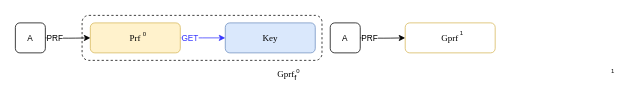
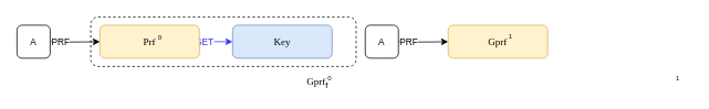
  <mxCell id="0" />
  <mxCell id="1" parent="0" />
  <mxCell id="2" value="GET" style="edgeStyle=orthogonalEdgeStyle;rounded=1;orthogonalLoop=1;jettySize=auto;html=1;exitX=1;exitY=0.5;exitDx=0;exitDy=0;entryX=0;entryY=0.5;entryDx=0;entryDy=0;strokeColor=#3333FF;fontSize=11;fontColor=#3333FF;align=left;" parent="1" source="5" target="6" edge="1"><mxGeometry x="-0.333" y="-20" relative="1" as="geometry"><Array as="points"><mxPoint x="260" y="50" /><mxPoint x="260" y="50" /></Array><mxPoint x="-20" y="-20" as="offset" /></mxGeometry></mxCell>
  <mxCell id="3" value="&lt;font color=&quot;#000000&quot;&gt;A&lt;/font&gt;" style="rounded=1;whiteSpace=wrap;html=1;labelBackgroundColor=none;fontSize=11;fontColor=#3333FF;" parent="1" vertex="1"><mxGeometry x="20" y="30" width="40" height="40" as="geometry" /></mxCell>
  <mxCell id="4" value="&lt;font color=&quot;#000000&quot;&gt;PRF&lt;/font&gt;" style="edgeStyle=orthogonalEdgeStyle;rounded=1;orthogonalLoop=1;jettySize=auto;html=1;entryX=0;entryY=0.5;entryDx=0;entryDy=0;strokeColor=#000000;fontSize=11;fontColor=#3333FF;align=left;" parent="1" target="5" edge="1"><mxGeometry x="-1" relative="1" as="geometry"><mxPoint x="60" y="50" as="sourcePoint" /><mxPoint as="offset" /></mxGeometry></mxCell>
  <mxCell id="5" value="&lt;font face=&quot;Georgia&quot;&gt;Prf&lt;/font&gt;" style="rounded=1;whiteSpace=wrap;html=1;fillColor=#fff2cc;strokeColor=#d6b656;" parent="1" vertex="1"><mxGeometry x="120" y="30" width="120" height="40" as="geometry" /></mxCell>
- <mxCell id="6" value="&lt;font face=&quot;Georgia&quot;&gt;Key&lt;/font&gt;" style="rounded=1;whiteSpace=wrap;html=1;fillColor=#dae8fc;strokeColor=#6c8ebf;" parent="1" vertex="1"><mxGeometry x="300" y="30" width="120" height="40" as="geometry" /></mxCell>
+ <mxCell id="6" value="&lt;font face=&quot;Georgia&quot;&gt;Key&lt;/font&gt;" style="rounded=1;whiteSpace=wrap;html=1;fillColor=#dae8fc;strokeColor=#6c8ebf;" parent="1" vertex="1"><mxGeometry x="280" y="30" width="120" height="40" as="geometry" /></mxCell>
  <mxCell id="7" value="&lt;font color=&quot;#000000&quot;&gt;A&lt;/font&gt;" style="rounded=1;whiteSpace=wrap;html=1;labelBackgroundColor=none;fontSize=11;fontColor=#3333FF;" parent="1" vertex="1"><mxGeometry x="440" y="30" width="40" height="40" as="geometry" /></mxCell>
  <mxCell id="8" value="&lt;font color=&quot;#000000&quot;&gt;PRF&lt;/font&gt;" style="edgeStyle=orthogonalEdgeStyle;rounded=1;orthogonalLoop=1;jettySize=auto;html=1;entryX=0;entryY=0.5;entryDx=0;entryDy=0;strokeColor=#000000;fontSize=11;fontColor=#3333FF;align=left;" parent="1" target="9" edge="1"><mxGeometry x="-1" relative="1" as="geometry"><mxPoint x="480" y="50" as="sourcePoint" /><mxPoint as="offset" /></mxGeometry></mxCell>
- <mxCell id="9" value="&lt;font face=&quot;Georgia&quot;&gt;Gprf&lt;/font&gt;" style="rounded=1;whiteSpace=wrap;html=1;fillColor=#ffffff;strokeColor=#d6b656;" parent="1" vertex="1"><mxGeometry x="540" y="30" width="120" height="40" as="geometry" /></mxCell>
+ <mxCell id="9" value="&lt;font face=&quot;Georgia&quot;&gt;Gprf&lt;/font&gt;" style="rounded=1;whiteSpace=wrap;html=1;fillColor=#fff2cc;strokeColor=#d6b656;" parent="1" vertex="1"><mxGeometry x="540" y="30" width="120" height="40" as="geometry" /></mxCell>
  <mxCell id="10" value="&lt;font style=&quot;font-size: 8px;&quot;&gt;0&lt;/font&gt;" style="text;html=1;align=center;verticalAlign=middle;resizable=0;points=[];;autosize=1;labelBackgroundColor=none;" parent="1" vertex="1"><mxGeometry x="182" y="34" width="20" height="20" as="geometry" /></mxCell>
  <mxCell id="11" value="&lt;font style=&quot;font-size: 8px;&quot;&gt;1&lt;/font&gt;" style="text;html=1;align=center;verticalAlign=middle;resizable=0;points=[];;autosize=1;labelBackgroundColor=none;" parent="1" vertex="1"><mxGeometry x="605" y="33" width="20" height="20" as="geometry" /></mxCell>
  <mxCell id="12" value="" style="rounded=1;whiteSpace=wrap;html=1;fontFamily=Georgia;fillColor=none;dashed=1;" vertex="1" parent="1"><mxGeometry x="109" y="20" width="320" height="60" as="geometry" /></mxCell>
  <mxCell id="13" value="Gprf&lt;sub&gt;&lt;font face=&quot;Helvetica&quot;&gt;f&lt;/font&gt;&lt;/sub&gt;" style="text;html=1;align=center;verticalAlign=middle;resizable=0;points=[];autosize=1;fontFamily=Georgia;" vertex="1" parent="1"><mxGeometry x="362" y="90" width="40" height="20" as="geometry" /></mxCell>
  <mxCell id="14" value="0" style="text;html=1;resizable=0;points=[];autosize=1;align=left;verticalAlign=top;spacingTop=-4;fontSize=8;labelBackgroundColor=none;" vertex="1" parent="1"><mxGeometry x="393" y="88" width="20" height="20" as="geometry" /></mxCell>
  <mxCell id="15" value="1" style="text;html=1;resizable=0;points=[];autosize=1;align=left;verticalAlign=top;spacingTop=-4;fontSize=8;labelBackgroundColor=none;" vertex="1" parent="1"><mxGeometry x="813" y="88" width="20" height="10" as="geometry" /></mxCell>
